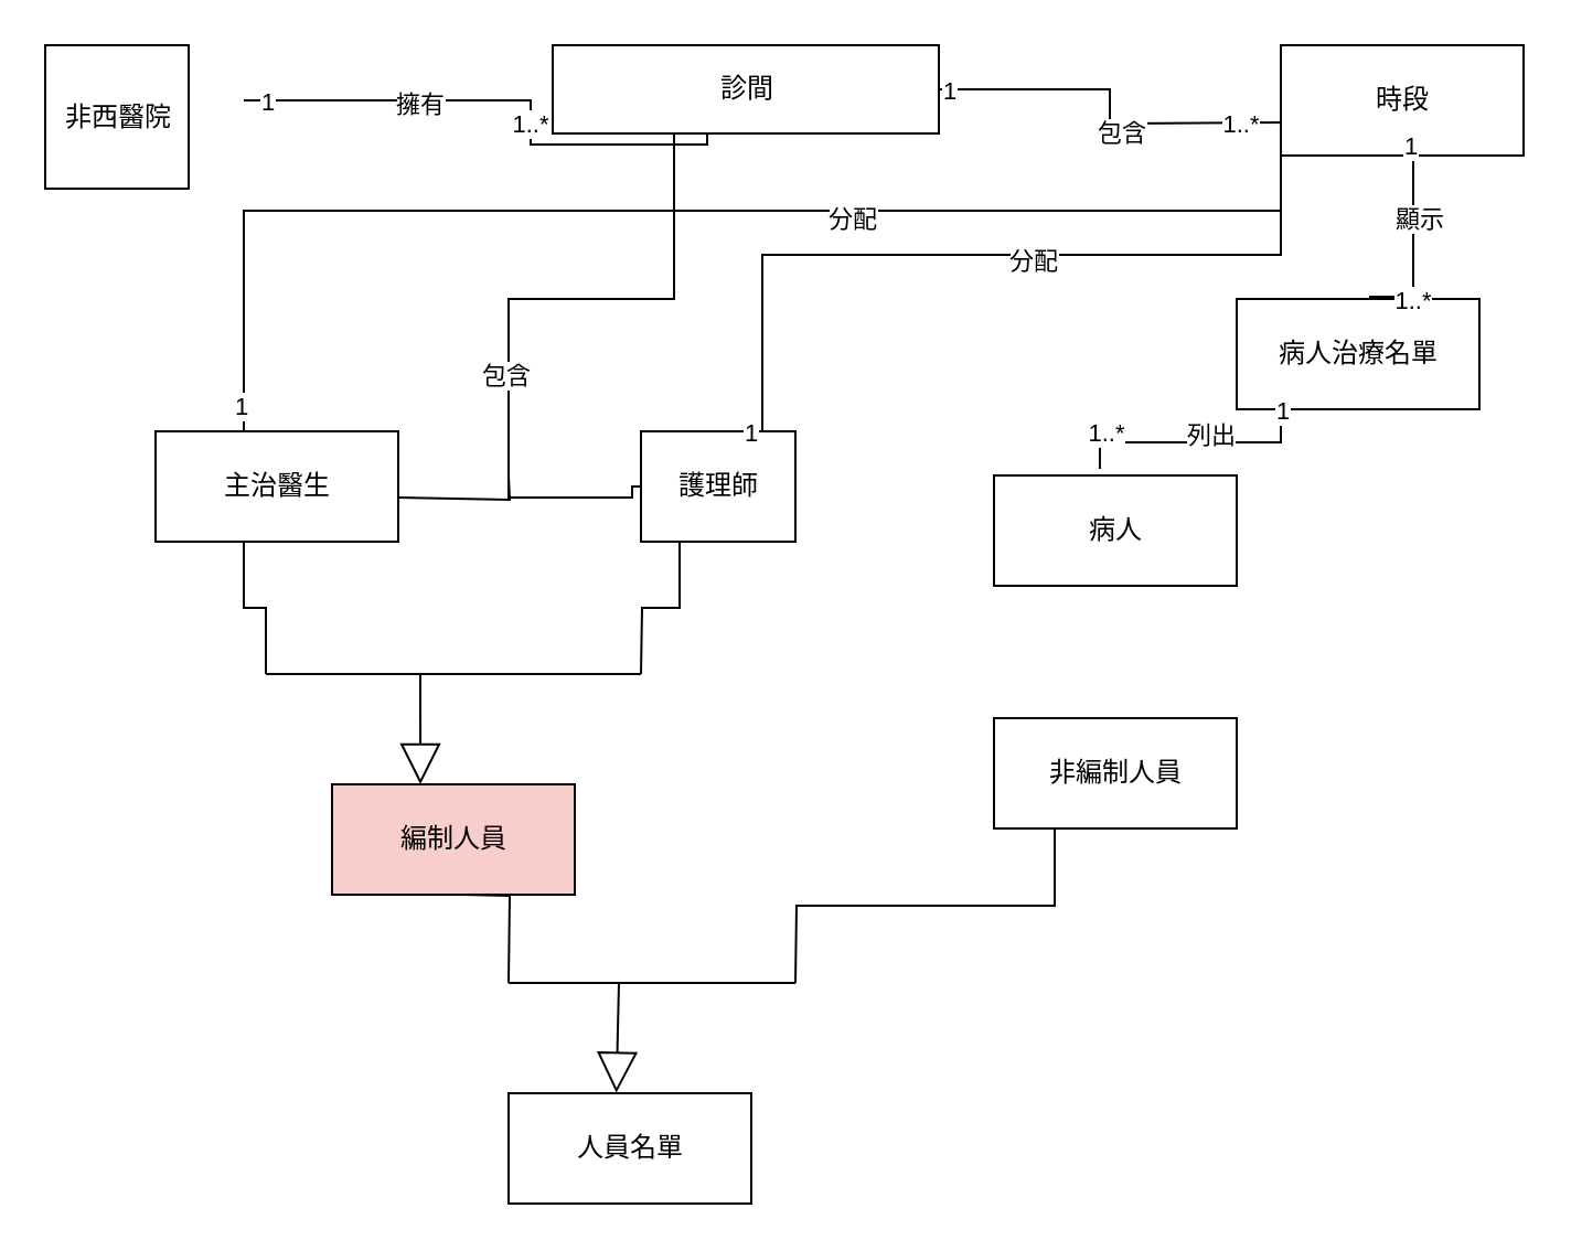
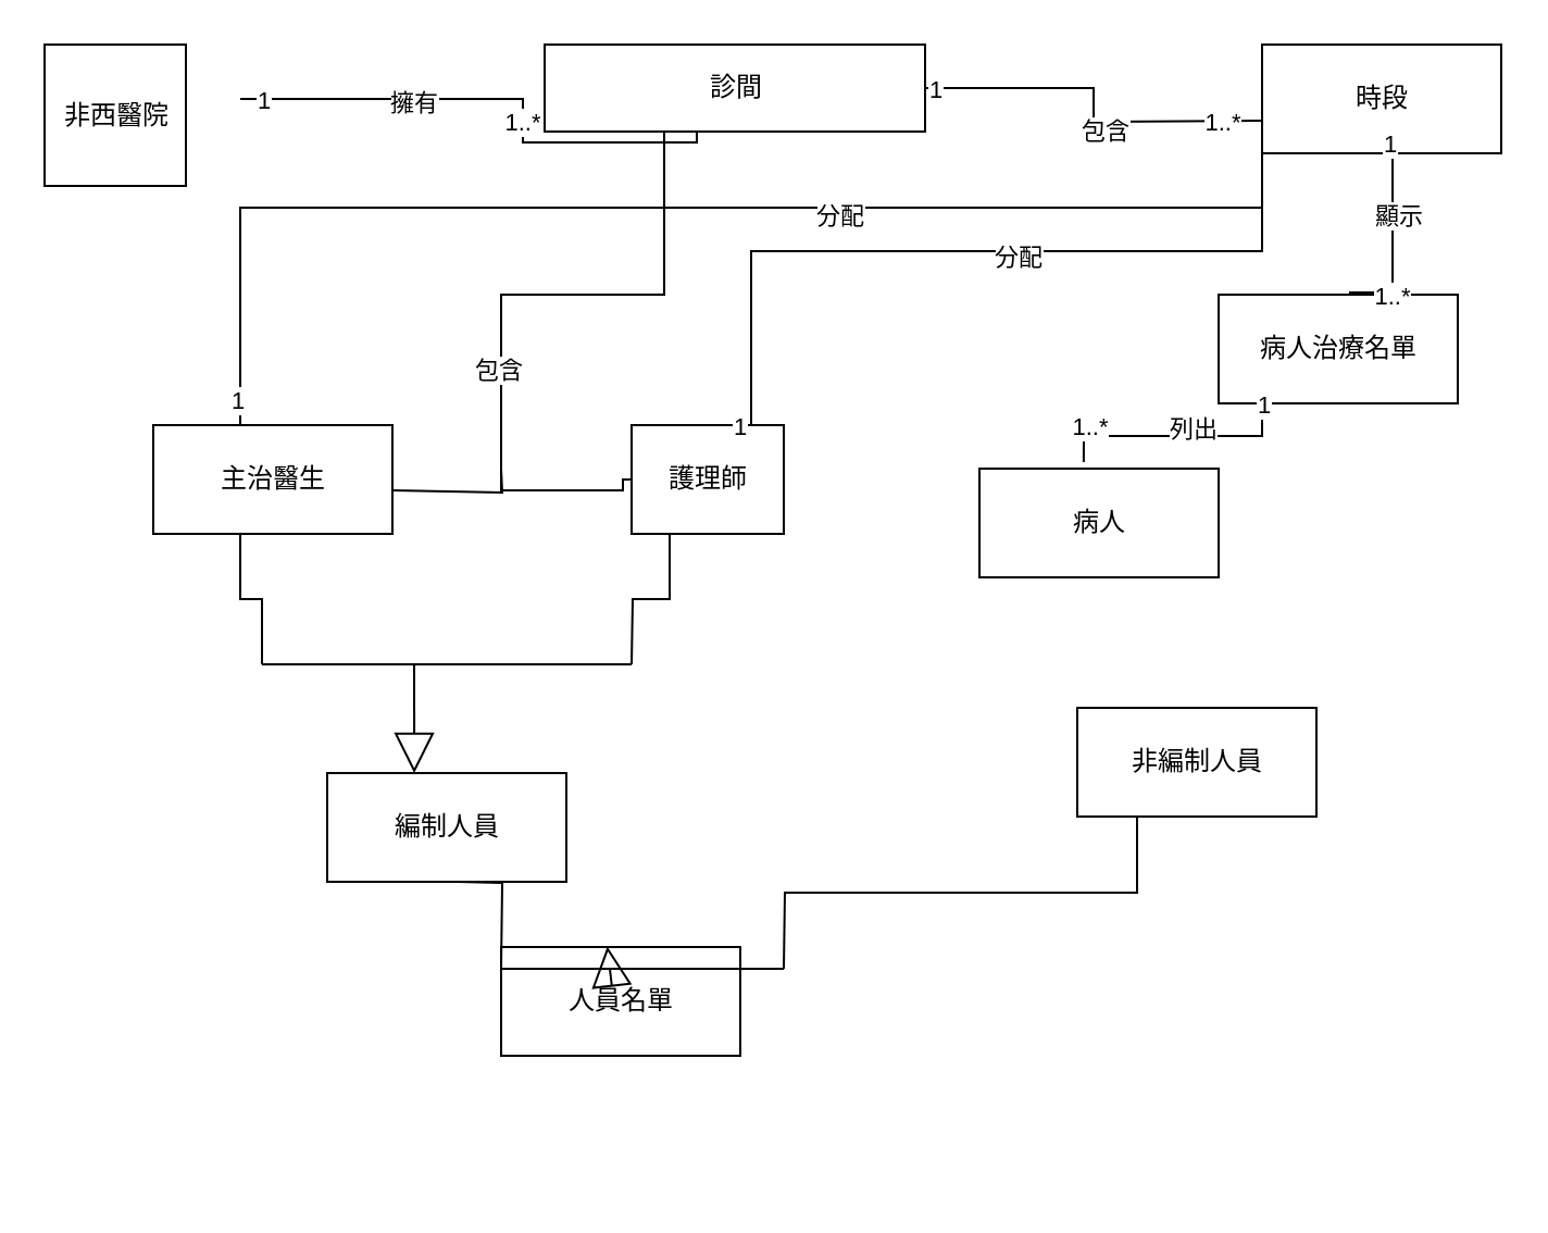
  <mxCell id="0" />
  <mxCell id="1" parent="0" />
  <mxCell id="2" value="非西醫院" style="html=1;" vertex="1" parent="1"><mxGeometry x="20" y="20" width="65" height="65" as="geometry" /></mxCell>
  <mxCell id="3" value="" style="endArrow=none;html=1;edgeStyle=orthogonalEdgeStyle;rounded=0;entryX=0;entryY=0.75;entryDx=0;entryDy=0;" edge="1" parent="1" target="7"><mxGeometry relative="1" as="geometry"><mxPoint x="140" y="45" as="sourcePoint" /><mxPoint x="320" y="205" as="targetPoint" /><Array as="points"><mxPoint x="110" y="45" /><mxPoint x="240" y="45" /><mxPoint x="240" y="65" /><mxPoint x="320" y="65" /><mxPoint x="320" y="53" /><mxPoint x="300" y="53" /></Array></mxGeometry></mxCell>
  <mxCell id="4" value="擁有" style="edgeLabel;html=1;align=center;verticalAlign=middle;resizable=0;points=[];" vertex="1" connectable="0" parent="3"><mxGeometry x="-0.368" y="-1" relative="1" as="geometry"><mxPoint as="offset" /></mxGeometry></mxCell>
  <mxCell id="5" value="1" style="edgeLabel;html=1;align=center;verticalAlign=middle;resizable=0;points=[];" vertex="1" connectable="0" parent="3"><mxGeometry x="-0.568" y="1" relative="1" as="geometry"><mxPoint x="-35" y="1" as="offset" /></mxGeometry></mxCell>
  <mxCell id="6" value="1..*" style="edgeLabel;html=1;align=center;verticalAlign=middle;resizable=0;points=[];" vertex="1" connectable="0" parent="3"><mxGeometry x="-0.135" y="-2" relative="1" as="geometry"><mxPoint x="10" y="8" as="offset" /></mxGeometry></mxCell>
  <mxCell id="7" value="診間" style="html=1;" vertex="1" parent="1"><mxGeometry x="250" y="20" width="175" height="40" as="geometry" /></mxCell>
  <mxCell id="8" value="病人治療名單" style="html=1;" vertex="1" parent="1"><mxGeometry x="560" y="135" width="110" height="50" as="geometry" /></mxCell>
  <mxCell id="9" value="時段" style="html=1;" vertex="1" parent="1"><mxGeometry x="580" y="20" width="110" height="50" as="geometry" /></mxCell>
  <mxCell id="10" value="主治醫生" style="html=1;" vertex="1" parent="1"><mxGeometry x="70" y="195" width="110" height="50" as="geometry" /></mxCell>
  <mxCell id="11" value="護理師" style="html=1;" vertex="1" parent="1"><mxGeometry x="290" y="195" width="70" height="50" as="geometry" /></mxCell>
  <mxCell id="12" value="病人" style="html=1;" vertex="1" parent="1"><mxGeometry x="450" y="215" width="110" height="50" as="geometry" /></mxCell>
- <mxCell id="13" value="編制人員" style="html=1;fillColor=#f8cecc;" vertex="1" parent="1"><mxGeometry x="150" y="355" width="110" height="50" as="geometry" /></mxCell>
- <mxCell id="14" value="人員名單" style="html=1;" vertex="1" parent="1"><mxGeometry x="230" y="495" width="110" height="50" as="geometry" /></mxCell>
- <mxCell id="15" value="非編制人員" style="html=1;" vertex="1" parent="1"><mxGeometry x="450" y="325" width="110" height="50" as="geometry" /></mxCell>
+ <mxCell id="13" value="編制人員" style="html=1;" vertex="1" parent="1"><mxGeometry x="150" y="355" width="110" height="50" as="geometry" /></mxCell>
+ <mxCell id="14" value="人員名單" style="html=1;" vertex="1" parent="1"><mxGeometry x="230" y="435" width="110" height="50" as="geometry" /></mxCell>
+ <mxCell id="15" value="非編制人員" style="html=1;" vertex="1" parent="1"><mxGeometry x="495" y="325" width="110" height="50" as="geometry" /></mxCell>
  <mxCell id="16" value="" style="endArrow=none;html=1;edgeStyle=orthogonalEdgeStyle;rounded=0;exitX=1;exitY=0.5;exitDx=0;exitDy=0;" edge="1" parent="1" source="7"><mxGeometry relative="1" as="geometry"><mxPoint x="420" y="55" as="sourcePoint" /><mxPoint x="580" y="55" as="targetPoint" /></mxGeometry></mxCell>
  <mxCell id="17" value="包含" style="edgeLabel;html=1;align=center;verticalAlign=middle;resizable=0;points=[];" vertex="1" connectable="0" parent="16"><mxGeometry x="0.153" y="-4" relative="1" as="geometry"><mxPoint as="offset" /></mxGeometry></mxCell>
  <mxCell id="18" value="1" style="edgeLabel;html=1;align=center;verticalAlign=middle;resizable=0;points=[];" vertex="1" connectable="0" parent="16"><mxGeometry x="-0.793" y="-4" relative="1" as="geometry"><mxPoint x="-14" y="-4" as="offset" /></mxGeometry></mxCell>
  <mxCell id="19" value="1..*" style="edgeLabel;html=1;align=center;verticalAlign=middle;resizable=0;points=[];" vertex="1" connectable="0" parent="16"><mxGeometry x="0.781" relative="1" as="geometry"><mxPoint as="offset" /></mxGeometry></mxCell>
  <mxCell id="20" value="" style="endArrow=none;html=1;edgeStyle=orthogonalEdgeStyle;rounded=0;exitX=0.5;exitY=1;exitDx=0;exitDy=0;entryX=0;entryY=0.5;entryDx=0;entryDy=0;" edge="1" parent="1" source="7" target="11"><mxGeometry relative="1" as="geometry"><mxPoint x="200" y="125" as="sourcePoint" /><mxPoint x="286" y="215" as="targetPoint" /><Array as="points"><mxPoint x="305" y="135" /><mxPoint x="230" y="135" /><mxPoint x="230" y="225" /><mxPoint x="286" y="225" /><mxPoint x="286" y="220" /></Array></mxGeometry></mxCell>
  <mxCell id="21" value="包含" style="edgeLabel;html=1;align=center;verticalAlign=middle;resizable=0;points=[];" vertex="1" connectable="0" parent="20"><mxGeometry x="0.288" y="-2" relative="1" as="geometry"><mxPoint as="offset" /></mxGeometry></mxCell>
  <mxCell id="22" value="" style="endArrow=none;html=1;edgeStyle=orthogonalEdgeStyle;rounded=0;" edge="1" parent="1"><mxGeometry relative="1" as="geometry"><mxPoint x="180" y="225" as="sourcePoint" /><mxPoint x="230" y="215" as="targetPoint" /></mxGeometry></mxCell>
  <mxCell id="23" value="" style="endArrow=none;html=1;edgeStyle=orthogonalEdgeStyle;rounded=0;entryX=0.436;entryY=-0.06;entryDx=0;entryDy=0;entryPerimeter=0;exitX=0.25;exitY=1;exitDx=0;exitDy=0;" edge="1" parent="1" source="8" target="12"><mxGeometry relative="1" as="geometry"><mxPoint x="450" y="135" as="sourcePoint" /><mxPoint x="610" y="135" as="targetPoint" /><Array as="points"><mxPoint x="580" y="185" /><mxPoint x="580" y="200" /><mxPoint x="498" y="200" /></Array></mxGeometry></mxCell>
  <mxCell id="24" value="列出" style="edgeLabel;resizable=0;html=1;align=right;verticalAlign=bottom;" connectable="0" vertex="1" parent="23"><mxGeometry x="1" relative="1" as="geometry"><mxPoint x="62" y="-7" as="offset" /></mxGeometry></mxCell>
  <mxCell id="25" value="1" style="edgeLabel;html=1;align=center;verticalAlign=middle;resizable=0;points=[];" vertex="1" connectable="0" parent="23"><mxGeometry x="-0.387" y="-1" relative="1" as="geometry"><mxPoint x="14" y="-14" as="offset" /></mxGeometry></mxCell>
  <mxCell id="26" value="1..*" style="edgeLabel;html=1;align=center;verticalAlign=middle;resizable=0;points=[];" vertex="1" connectable="0" parent="23"><mxGeometry x="0.591" y="-1" relative="1" as="geometry"><mxPoint x="-9" y="-4" as="offset" /></mxGeometry></mxCell>
  <mxCell id="27" value="" style="endArrow=none;html=1;edgeStyle=orthogonalEdgeStyle;rounded=0;exitX=0.5;exitY=1;exitDx=0;exitDy=0;" edge="1" parent="1" source="10"><mxGeometry relative="1" as="geometry"><mxPoint x="140" y="275" as="sourcePoint" /><mxPoint x="120" y="305" as="targetPoint" /><Array as="points"><mxPoint x="110" y="245" /><mxPoint x="110" y="275" /><mxPoint x="120" y="275" /></Array></mxGeometry></mxCell>
  <mxCell id="28" value="" style="endArrow=none;html=1;edgeStyle=orthogonalEdgeStyle;rounded=0;" edge="1" parent="1"><mxGeometry relative="1" as="geometry"><mxPoint x="120" y="305" as="sourcePoint" /><mxPoint x="290" y="305" as="targetPoint" /></mxGeometry></mxCell>
  <mxCell id="29" value="" style="endArrow=none;html=1;edgeStyle=orthogonalEdgeStyle;rounded=0;exitX=0.25;exitY=1;exitDx=0;exitDy=0;" edge="1" parent="1" source="11"><mxGeometry relative="1" as="geometry"><mxPoint x="280" y="285" as="sourcePoint" /><mxPoint x="290" y="305" as="targetPoint" /></mxGeometry></mxCell>
  <mxCell id="30" value="" style="endArrow=block;endSize=16;endFill=0;html=1;rounded=0;entryX=0.364;entryY=0;entryDx=0;entryDy=0;entryPerimeter=0;" edge="1" parent="1" target="13"><mxGeometry width="160" relative="1" as="geometry"><mxPoint x="190" y="305" as="sourcePoint" /><mxPoint x="330" y="335" as="targetPoint" /></mxGeometry></mxCell>
  <mxCell id="31" value="" style="endArrow=none;html=1;edgeStyle=orthogonalEdgeStyle;rounded=0;" edge="1" parent="1"><mxGeometry relative="1" as="geometry"><mxPoint x="210" y="405" as="sourcePoint" /><mxPoint x="230" y="445" as="targetPoint" /></mxGeometry></mxCell>
  <mxCell id="32" value="" style="endArrow=none;html=1;edgeStyle=orthogonalEdgeStyle;rounded=0;exitX=0.25;exitY=1;exitDx=0;exitDy=0;" edge="1" parent="1" source="15"><mxGeometry relative="1" as="geometry"><mxPoint x="340" y="425" as="sourcePoint" /><mxPoint x="360" y="445" as="targetPoint" /></mxGeometry></mxCell>
  <mxCell id="33" value="" style="endArrow=none;html=1;edgeStyle=orthogonalEdgeStyle;rounded=0;" edge="1" parent="1"><mxGeometry relative="1" as="geometry"><mxPoint x="230" y="445" as="sourcePoint" /><mxPoint x="360" y="445" as="targetPoint" /></mxGeometry></mxCell>
  <mxCell id="34" value="" style="endArrow=block;endSize=16;endFill=0;html=1;rounded=0;entryX=0.444;entryY=-0.004;entryDx=0;entryDy=0;entryPerimeter=0;" edge="1" parent="1" target="14"><mxGeometry x="0.195" y="11" width="160" relative="1" as="geometry"><mxPoint x="280" y="445" as="sourcePoint" /><mxPoint x="380" y="475" as="targetPoint" /><mxPoint as="offset" /></mxGeometry></mxCell>
  <mxCell id="35" value="" style="endArrow=none;html=1;edgeStyle=orthogonalEdgeStyle;rounded=0;exitX=0.5;exitY=1;exitDx=0;exitDy=0;" edge="1" parent="1" source="9"><mxGeometry relative="1" as="geometry"><mxPoint x="640" y="105" as="sourcePoint" /><mxPoint x="620" y="134" as="targetPoint" /><Array as="points"><mxPoint x="640" y="70" /><mxPoint x="640" y="134" /></Array></mxGeometry></mxCell>
  <mxCell id="36" value="顯示" style="edgeLabel;html=1;align=center;verticalAlign=middle;resizable=0;points=[];" vertex="1" connectable="0" parent="35"><mxGeometry x="-0.153" y="2" relative="1" as="geometry"><mxPoint y="-5" as="offset" /></mxGeometry></mxCell>
  <mxCell id="37" value="1" style="edgeLabel;html=1;align=center;verticalAlign=middle;resizable=0;points=[];" vertex="1" connectable="0" parent="35"><mxGeometry x="-0.649" y="1" relative="1" as="geometry"><mxPoint x="-3" y="-16" as="offset" /></mxGeometry></mxCell>
  <mxCell id="38" value="1..*" style="edgeLabel;html=1;align=center;verticalAlign=middle;resizable=0;points=[];" vertex="1" connectable="0" parent="35"><mxGeometry x="0.317" y="-1" relative="1" as="geometry"><mxPoint y="11" as="offset" /></mxGeometry></mxCell>
  <mxCell id="39" value="" style="endArrow=none;html=1;edgeStyle=orthogonalEdgeStyle;rounded=0;entryX=0;entryY=1;entryDx=0;entryDy=0;exitX=0.5;exitY=0;exitDx=0;exitDy=0;" edge="1" parent="1" source="11" target="9"><mxGeometry relative="1" as="geometry"><mxPoint x="380" y="85" as="sourcePoint" /><mxPoint x="560" y="85" as="targetPoint" /><Array as="points"><mxPoint x="345" y="115" /><mxPoint x="580" y="115" /></Array></mxGeometry></mxCell>
  <mxCell id="40" value="分配" style="edgeLabel;html=1;align=center;verticalAlign=middle;resizable=0;points=[];" vertex="1" connectable="0" parent="39"><mxGeometry x="0.171" y="-2" relative="1" as="geometry"><mxPoint as="offset" /></mxGeometry></mxCell>
  <mxCell id="41" value="1" style="edgeLabel;html=1;align=center;verticalAlign=middle;resizable=0;points=[];" vertex="1" connectable="0" parent="39"><mxGeometry x="-0.926" y="1" relative="1" as="geometry"><mxPoint y="1" as="offset" /></mxGeometry></mxCell>
  <mxCell id="42" value="" style="endArrow=none;html=1;edgeStyle=orthogonalEdgeStyle;rounded=0;exitX=0.25;exitY=0;exitDx=0;exitDy=0;entryX=0.178;entryY=1;entryDx=0;entryDy=0;entryPerimeter=0;" edge="1" parent="1" source="10" target="9"><mxGeometry relative="1" as="geometry"><mxPoint x="420" y="25" as="sourcePoint" /><mxPoint x="580" y="25" as="targetPoint" /><Array as="points"><mxPoint x="110" y="195" /><mxPoint x="110" y="95" /><mxPoint x="580" y="95" /><mxPoint x="580" y="70" /></Array></mxGeometry></mxCell>
  <mxCell id="43" value="分配" style="edgeLabel;html=1;align=center;verticalAlign=middle;resizable=0;points=[];" vertex="1" connectable="0" parent="42"><mxGeometry x="0.239" y="-3" relative="1" as="geometry"><mxPoint as="offset" /></mxGeometry></mxCell>
  <mxCell id="44" value="1" style="edgeLabel;html=1;align=center;verticalAlign=middle;resizable=0;points=[];" vertex="1" connectable="0" parent="42"><mxGeometry x="-0.908" relative="1" as="geometry"><mxPoint x="-2" y="5" as="offset" /></mxGeometry></mxCell>
